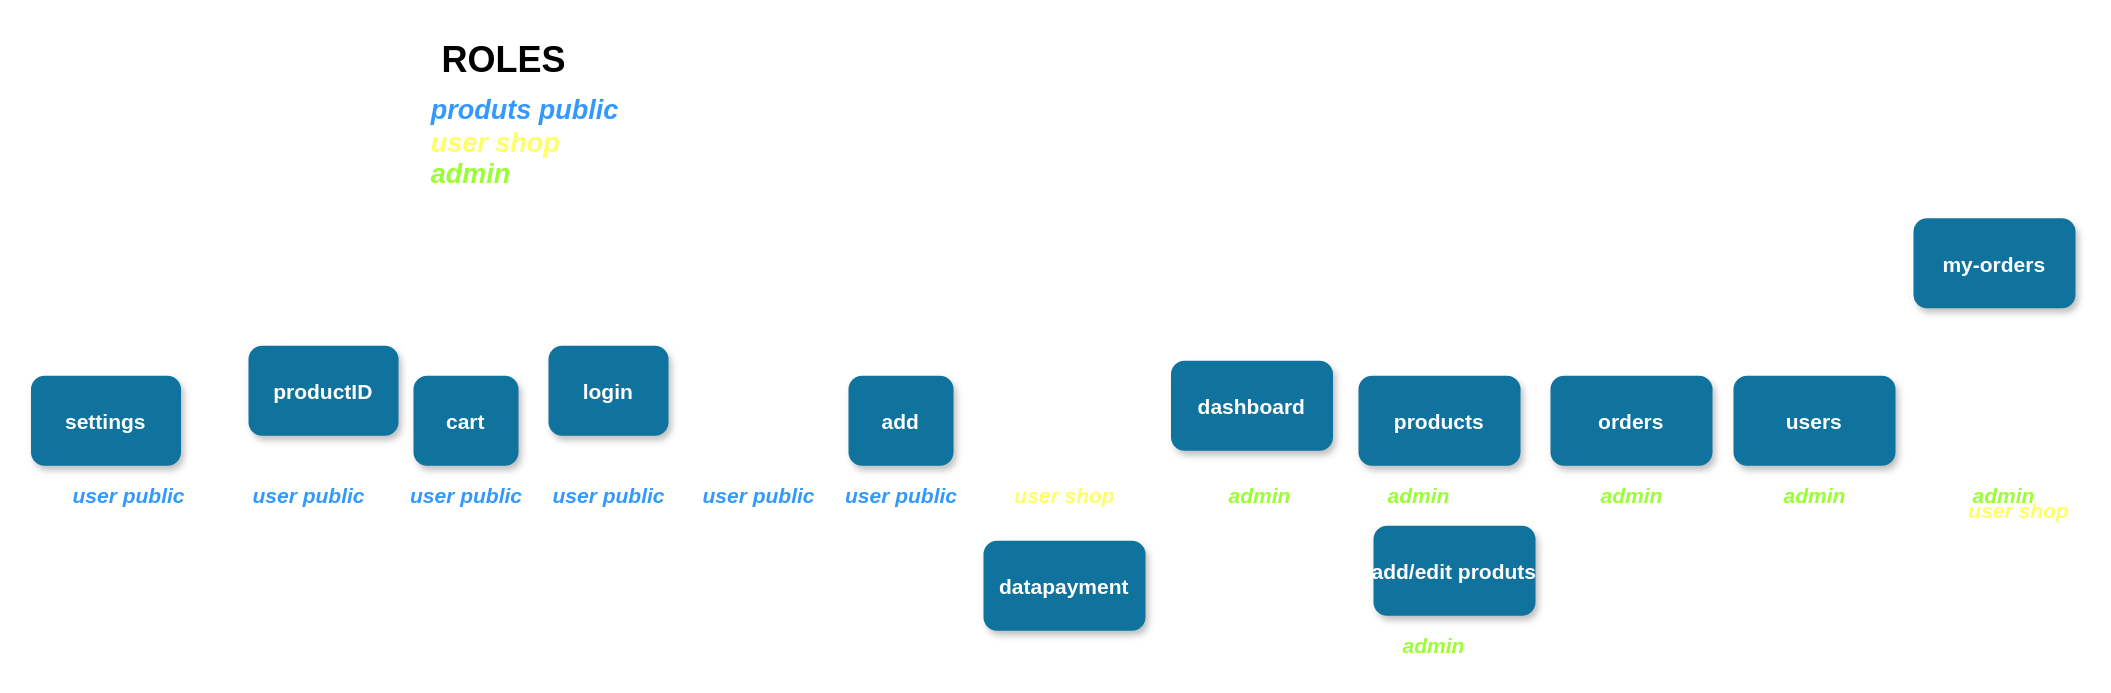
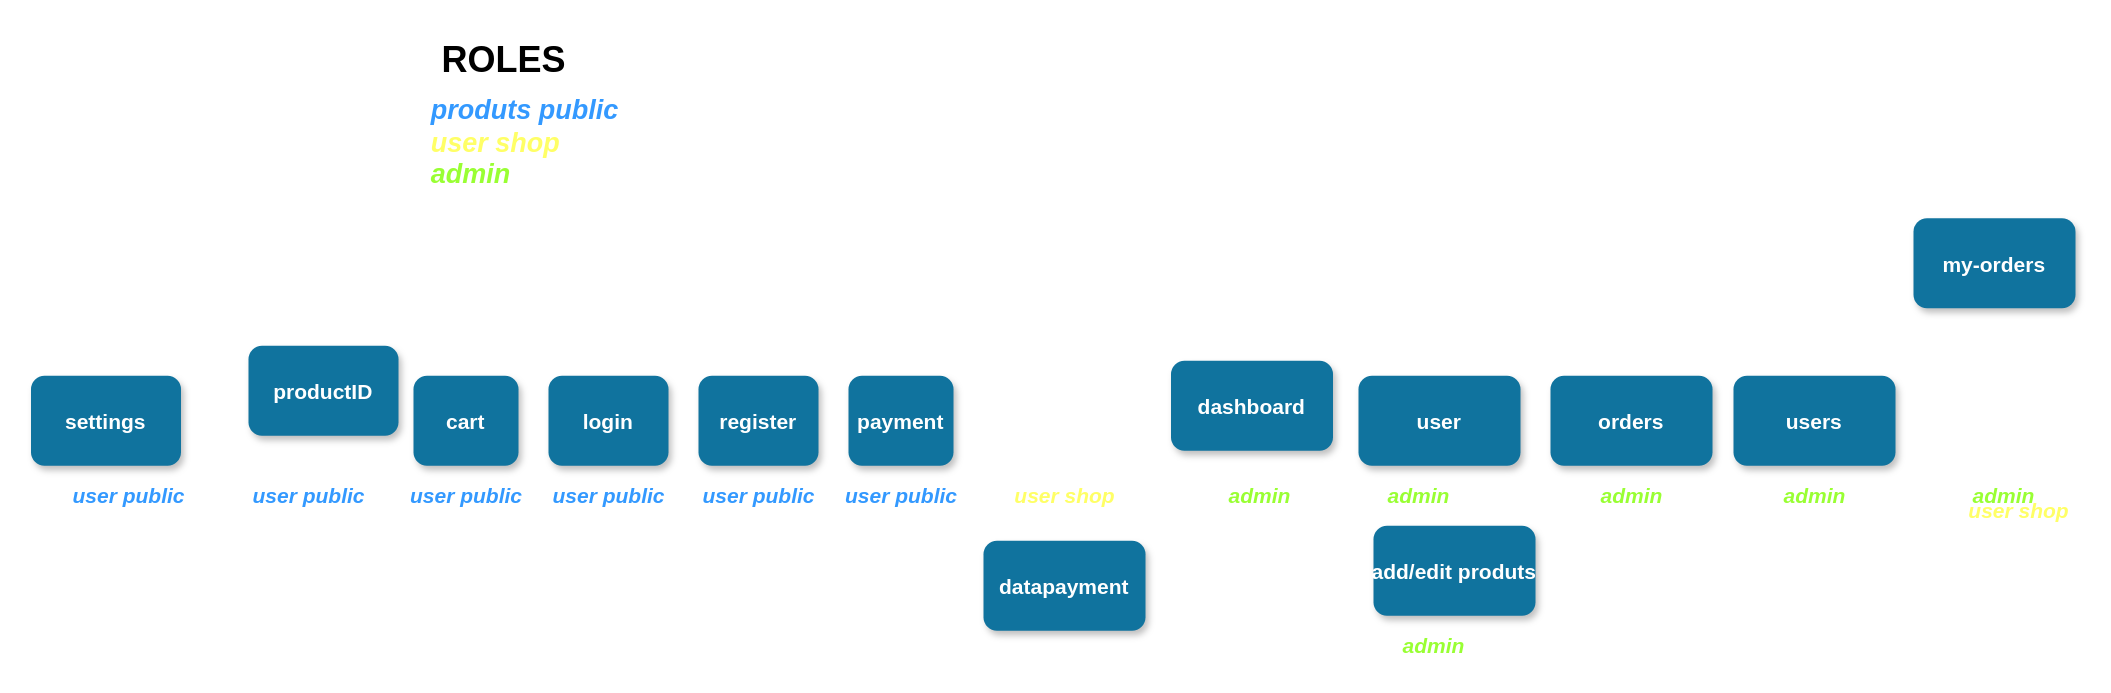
  <mxCell id="0" />
  <mxCell id="1" parent="0" />
  <mxCell id="2" value="productID" style="rounded=1;fillColor=#10739E;strokeColor=none;shadow=1;gradientColor=none;fontStyle=1;fontColor=#FFFFFF;fontSize=14;" parent="1" vertex="1"><mxGeometry x="165" y="230" width="100" height="60" as="geometry" /></mxCell>
  <mxCell id="3" value="cart" style="rounded=1;fillColor=#10739E;strokeColor=none;shadow=1;gradientColor=none;fontStyle=1;fontColor=#FFFFFF;fontSize=14;" parent="1" vertex="1"><mxGeometry x="275" y="250" width="70" height="60" as="geometry" /></mxCell>
- <mxCell id="4" value="add" style="rounded=1;fillColor=#10739E;strokeColor=none;shadow=1;gradientColor=none;fontStyle=1;fontColor=#FFFFFF;fontSize=14;" parent="1" vertex="1"><mxGeometry x="565" y="250" width="70" height="60" as="geometry" /></mxCell>
- <mxCell id="5" value="login" style="rounded=1;fillColor=#10739E;strokeColor=none;shadow=1;gradientColor=none;fontStyle=1;fontColor=#FFFFFF;fontSize=14;" parent="1" vertex="1"><mxGeometry x="365" y="230" width="80" height="60" as="geometry" /></mxCell>
+ <mxCell id="4" value="payment" style="rounded=1;fillColor=#10739E;strokeColor=none;shadow=1;gradientColor=none;fontStyle=1;fontColor=#FFFFFF;fontSize=14;" parent="1" vertex="1"><mxGeometry x="565" y="250" width="70" height="60" as="geometry" /></mxCell>
+ <mxCell id="5" value="login" style="rounded=1;fillColor=#10739E;strokeColor=none;shadow=1;gradientColor=none;fontStyle=1;fontColor=#FFFFFF;fontSize=14;" parent="1" vertex="1"><mxGeometry x="365" y="250" width="80" height="60" as="geometry" /></mxCell>
+ <mxCell id="6" value="register" style="rounded=1;fillColor=#10739E;strokeColor=none;shadow=1;gradientColor=none;fontStyle=1;fontColor=#FFFFFF;fontSize=14;" parent="1" vertex="1"><mxGeometry x="465" y="250" width="80" height="60" as="geometry" /></mxCell>
  <mxCell id="7" value="datapayment" style="rounded=1;fillColor=#10739E;strokeColor=none;shadow=1;gradientColor=none;fontStyle=1;fontColor=#FFFFFF;fontSize=14;" parent="1" vertex="1"><mxGeometry x="655" y="360" width="108" height="60" as="geometry" /></mxCell>
  <mxCell id="8" value="dashboard" style="rounded=1;fillColor=#10739E;strokeColor=none;shadow=1;gradientColor=none;fontStyle=1;fontColor=#FFFFFF;fontSize=14;" parent="1" vertex="1"><mxGeometry x="780" y="240" width="108" height="60" as="geometry" /></mxCell>
- <mxCell id="9" value="products" style="rounded=1;fillColor=#10739E;strokeColor=none;shadow=1;gradientColor=none;fontStyle=1;fontColor=#FFFFFF;fontSize=14;" parent="1" vertex="1"><mxGeometry x="905" y="250" width="108" height="60" as="geometry" /></mxCell>
+ <mxCell id="9" value="user" style="rounded=1;fillColor=#10739E;strokeColor=none;shadow=1;gradientColor=none;fontStyle=1;fontColor=#FFFFFF;fontSize=14;" parent="1" vertex="1"><mxGeometry x="905" y="250" width="108" height="60" as="geometry" /></mxCell>
  <mxCell id="10" value="orders" style="rounded=1;fillColor=#10739E;strokeColor=none;shadow=1;gradientColor=none;fontStyle=1;fontColor=#FFFFFF;fontSize=14;" parent="1" vertex="1"><mxGeometry x="1033" y="250" width="108" height="60" as="geometry" /></mxCell>
  <mxCell id="11" value="users" style="rounded=1;fillColor=#10739E;strokeColor=none;shadow=1;gradientColor=none;fontStyle=1;fontColor=#FFFFFF;fontSize=14;" parent="1" vertex="1"><mxGeometry x="1155" y="250" width="108" height="60" as="geometry" /></mxCell>
  <mxCell id="12" value="add/edit produts" style="rounded=1;fillColor=#10739E;strokeColor=none;shadow=1;gradientColor=none;fontStyle=1;fontColor=#FFFFFF;fontSize=14;" parent="1" vertex="1"><mxGeometry x="915" y="350" width="108" height="60" as="geometry" /></mxCell>
  <mxCell id="13" value="settings" style="rounded=1;fillColor=#10739E;strokeColor=none;shadow=1;gradientColor=none;fontStyle=1;fontColor=#FFFFFF;fontSize=14;" parent="1" vertex="1"><mxGeometry x="20" y="250" width="100" height="60" as="geometry" /></mxCell>
  <mxCell id="14" value="my-orders" style="rounded=1;fillColor=#10739E;strokeColor=none;shadow=1;gradientColor=none;fontStyle=1;fontColor=#FFFFFF;fontSize=14;" parent="1" vertex="1"><mxGeometry x="1275" y="145" width="108" height="60" as="geometry" /></mxCell>
  <mxCell id="15" value="ROLES" style="text;strokeColor=none;fillColor=none;html=1;fontSize=24;fontStyle=1;verticalAlign=middle;align=center;" vertex="1" parent="1"><mxGeometry x="285" y="20" width="100" height="40" as="geometry" /></mxCell>
  <mxCell id="16" value="&lt;font color=&quot;#3399ff&quot;&gt;produts public&lt;/font&gt;&lt;br&gt;&lt;font color=&quot;#ffff66&quot;&gt;user shop&lt;/font&gt;&lt;br&gt;&lt;font color=&quot;#99ff33&quot;&gt;admin&lt;/font&gt;" style="text;strokeColor=none;fillColor=none;html=1;fontSize=18;fontStyle=3;verticalAlign=middle;align=left;" vertex="1" parent="1"><mxGeometry x="285" y="60" width="100" height="70" as="geometry" /></mxCell>
  <mxCell id="17" value="&lt;span style=&quot;color: rgb(51, 153, 255); font-size: 14px; font-style: italic; text-align: left;&quot;&gt;user public&lt;/span&gt;" style="text;strokeColor=none;fillColor=none;html=1;fontSize=14;fontStyle=1;verticalAlign=middle;align=center;fontColor=#99FF33;" vertex="1" parent="1"><mxGeometry x="45" y="320" width="80" height="20" as="geometry" /></mxCell>
  <mxCell id="18" value="&lt;span style=&quot;color: rgb(51, 153, 255); font-size: 14px; font-style: italic; text-align: left;&quot;&gt;user public&lt;/span&gt;" style="text;strokeColor=none;fillColor=none;html=1;fontSize=14;fontStyle=1;verticalAlign=middle;align=center;fontColor=#99FF33;" vertex="1" parent="1"><mxGeometry x="165" y="320" width="80" height="20" as="geometry" /></mxCell>
  <mxCell id="19" value="&lt;span style=&quot;color: rgb(51, 153, 255); font-size: 14px; font-style: italic; text-align: left;&quot;&gt;user public&lt;/span&gt;" style="text;strokeColor=none;fillColor=none;html=1;fontSize=14;fontStyle=1;verticalAlign=middle;align=center;fontColor=#99FF33;" vertex="1" parent="1"><mxGeometry x="270" y="320" width="80" height="20" as="geometry" /></mxCell>
  <mxCell id="20" value="&lt;span style=&quot;color: rgb(51, 153, 255); font-size: 14px; font-style: italic; text-align: left;&quot;&gt;user public&lt;/span&gt;" style="text;strokeColor=none;fillColor=none;html=1;fontSize=14;fontStyle=1;verticalAlign=middle;align=center;fontColor=#99FF33;" vertex="1" parent="1"><mxGeometry x="365" y="320" width="80" height="20" as="geometry" /></mxCell>
  <mxCell id="21" value="&lt;span style=&quot;color: rgb(51, 153, 255); font-size: 14px; font-style: italic; text-align: left;&quot;&gt;user public&lt;/span&gt;" style="text;strokeColor=none;fillColor=none;html=1;fontSize=14;fontStyle=1;verticalAlign=middle;align=center;fontColor=#99FF33;" vertex="1" parent="1"><mxGeometry x="465" y="320" width="80" height="20" as="geometry" /></mxCell>
  <mxCell id="22" value="&lt;span style=&quot;color: rgb(51, 153, 255); font-size: 14px; font-style: italic; text-align: left;&quot;&gt;user public&lt;/span&gt;" style="text;strokeColor=none;fillColor=none;html=1;fontSize=14;fontStyle=1;verticalAlign=middle;align=center;fontColor=#99FF33;" vertex="1" parent="1"><mxGeometry x="560" y="320" width="80" height="20" as="geometry" /></mxCell>
  <mxCell id="23" value="&lt;font style=&quot;font-style: italic; text-align: left; font-size: 14px;&quot; color=&quot;#ffff66&quot;&gt;user shop&lt;/font&gt;" style="text;strokeColor=none;fillColor=none;html=1;fontSize=14;fontStyle=1;verticalAlign=middle;align=center;fontColor=#99FF33;" vertex="1" parent="1"><mxGeometry x="669" y="320" width="80" height="20" as="geometry" /></mxCell>
  <mxCell id="24" value="&lt;span style=&quot;font-style: italic; text-align: left;&quot;&gt;&lt;font style=&quot;font-size: 14px;&quot;&gt;admin&lt;/font&gt;&lt;/span&gt;" style="text;strokeColor=none;fillColor=none;html=1;fontSize=14;fontStyle=1;verticalAlign=middle;align=center;fontColor=#99FF33;" vertex="1" parent="1"><mxGeometry x="799" y="320" width="80" height="20" as="geometry" /></mxCell>
  <mxCell id="25" value="&lt;span style=&quot;font-style: italic; text-align: left;&quot;&gt;&lt;font style=&quot;font-size: 14px;&quot;&gt;admin&lt;/font&gt;&lt;/span&gt;" style="text;strokeColor=none;fillColor=none;html=1;fontSize=14;fontStyle=1;verticalAlign=middle;align=center;fontColor=#99FF33;" vertex="1" parent="1"><mxGeometry x="905" y="320" width="80" height="20" as="geometry" /></mxCell>
  <mxCell id="26" value="&lt;span style=&quot;font-style: italic; text-align: left;&quot;&gt;&lt;font style=&quot;font-size: 14px;&quot;&gt;admin&lt;/font&gt;&lt;/span&gt;" style="text;strokeColor=none;fillColor=none;html=1;fontSize=14;fontStyle=1;verticalAlign=middle;align=center;fontColor=#99FF33;" vertex="1" parent="1"><mxGeometry x="1047" y="320" width="80" height="20" as="geometry" /></mxCell>
  <mxCell id="27" value="&lt;span style=&quot;font-style: italic; text-align: left;&quot;&gt;&lt;font style=&quot;font-size: 14px;&quot;&gt;admin&lt;/font&gt;&lt;/span&gt;" style="text;strokeColor=none;fillColor=none;html=1;fontSize=14;fontStyle=1;verticalAlign=middle;align=center;fontColor=#99FF33;" vertex="1" parent="1"><mxGeometry x="1169" y="320" width="80" height="20" as="geometry" /></mxCell>
  <mxCell id="28" value="&lt;span style=&quot;font-style: italic; text-align: left;&quot;&gt;&lt;font style=&quot;font-size: 14px;&quot;&gt;admin&lt;/font&gt;&lt;/span&gt;" style="text;strokeColor=none;fillColor=none;html=1;fontSize=14;fontStyle=1;verticalAlign=middle;align=center;fontColor=#99FF33;" vertex="1" parent="1"><mxGeometry x="1295" y="320" width="80" height="20" as="geometry" /></mxCell>
  <mxCell id="29" value="&lt;font style=&quot;font-style: italic; text-align: left; font-size: 14px;&quot; color=&quot;#ffff66&quot;&gt;user shop&lt;/font&gt;" style="text;strokeColor=none;fillColor=none;html=1;fontSize=14;fontStyle=1;verticalAlign=middle;align=center;fontColor=#99FF33;" vertex="1" parent="1"><mxGeometry x="1305" y="330" width="80" height="20" as="geometry" /></mxCell>
  <mxCell id="30" value="&lt;span style=&quot;font-style: italic; text-align: left;&quot;&gt;&lt;font style=&quot;font-size: 14px;&quot;&gt;admin&lt;/font&gt;&lt;/span&gt;" style="text;strokeColor=none;fillColor=none;html=1;fontSize=14;fontStyle=1;verticalAlign=middle;align=center;fontColor=#99FF33;" vertex="1" parent="1"><mxGeometry x="915" y="420" width="80" height="20" as="geometry" /></mxCell>
